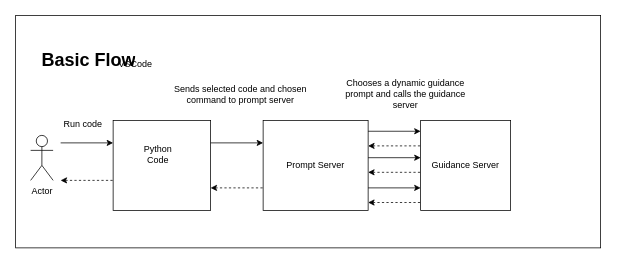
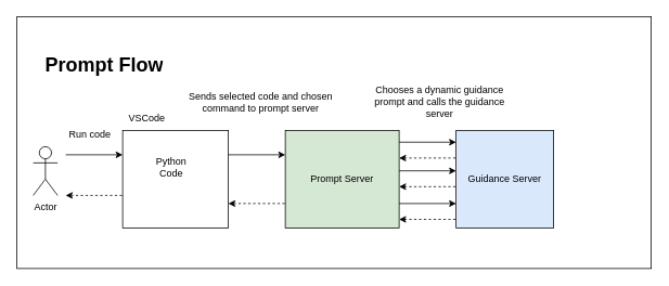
  <mxCell id="0" />
  <mxCell id="1" parent="0" />
  <mxCell id="2" value="" style="rounded=0;whiteSpace=wrap;html=1;" vertex="1" parent="1"><mxGeometry x="20" y="20" width="780" height="310" as="geometry" /></mxCell>
  <mxCell id="3" value="" style="rounded=0;whiteSpace=wrap;html=1;" vertex="1" parent="1"><mxGeometry x="150" y="160" width="130" height="120" as="geometry" /></mxCell>
  <mxCell id="4" value="Python Code" style="text;html=1;strokeColor=none;fillColor=none;align=center;verticalAlign=middle;whiteSpace=wrap;rounded=0;" vertex="1" parent="1"><mxGeometry x="180" y="190" width="60" height="30" as="geometry" /></mxCell>
- <mxCell id="5" value="VSCode" style="text;html=1;strokeColor=none;fillColor=none;align=center;verticalAlign=middle;whiteSpace=wrap;rounded=0;" vertex="1" parent="1"><mxGeometry x="150" y="70" width="60" height="30" as="geometry" /></mxCell>
+ <mxCell id="5" value="VSCode" style="text;html=1;strokeColor=none;fillColor=none;align=center;verticalAlign=middle;whiteSpace=wrap;rounded=0;" vertex="1" parent="1"><mxGeometry x="150" y="130" width="60" height="30" as="geometry" /></mxCell>
  <mxCell id="6" value="Actor" style="shape=umlActor;verticalLabelPosition=bottom;verticalAlign=top;html=1;outlineConnect=0;" vertex="1" parent="1"><mxGeometry x="40" y="180" width="30" height="60" as="geometry" /></mxCell>
- <mxCell id="7" value="Prompt Server" style="rounded=0;whiteSpace=wrap;html=1;" vertex="1" parent="1"><mxGeometry x="350" y="160" width="140" height="120" as="geometry" /></mxCell>
- <mxCell id="8" value="Guidance Server" style="whiteSpace=wrap;html=1;aspect=fixed;" vertex="1" parent="1"><mxGeometry x="560" y="160" width="120" height="120" as="geometry" /></mxCell>
+ <mxCell id="7" value="Prompt Server" style="rounded=0;whiteSpace=wrap;html=1;fillColor=#d5e8d4;" vertex="1" parent="1"><mxGeometry x="350" y="160" width="140" height="120" as="geometry" /></mxCell>
+ <mxCell id="8" value="Guidance Server" style="whiteSpace=wrap;html=1;aspect=fixed;fillColor=#dae8fc;" vertex="1" parent="1"><mxGeometry x="560" y="160" width="120" height="120" as="geometry" /></mxCell>
  <mxCell id="9" value="" style="endArrow=classic;html=1;rounded=0;entryX=0;entryY=0.25;entryDx=0;entryDy=0;exitX=1;exitY=0.25;exitDx=0;exitDy=0;" edge="1" parent="1" source="3" target="7"><mxGeometry width="50" height="50" relative="1" as="geometry"><mxPoint x="100" y="200" as="sourcePoint" /><mxPoint x="160" y="200" as="targetPoint" /></mxGeometry></mxCell>
  <mxCell id="10" value="" style="endArrow=classic;html=1;rounded=0;entryX=0;entryY=0.25;entryDx=0;entryDy=0;exitX=1;exitY=0.25;exitDx=0;exitDy=0;" edge="1" parent="1"><mxGeometry width="50" height="50" relative="1" as="geometry"><mxPoint x="490" y="174.5" as="sourcePoint" /><mxPoint x="560" y="174.5" as="targetPoint" /></mxGeometry></mxCell>
  <mxCell id="11" value="" style="endArrow=none;html=1;rounded=0;entryX=0;entryY=0.25;entryDx=0;entryDy=0;exitX=1;exitY=0.25;exitDx=0;exitDy=0;startArrow=classic;startFill=1;endFill=0;dashed=1;" edge="1" parent="1"><mxGeometry width="50" height="50" relative="1" as="geometry"><mxPoint x="490" y="194" as="sourcePoint" /><mxPoint x="560" y="194" as="targetPoint" /></mxGeometry></mxCell>
  <mxCell id="12" value="" style="endArrow=classic;html=1;rounded=0;entryX=0;entryY=0.25;entryDx=0;entryDy=0;exitX=1;exitY=0.25;exitDx=0;exitDy=0;" edge="1" parent="1"><mxGeometry width="50" height="50" relative="1" as="geometry"><mxPoint x="490" y="209.75" as="sourcePoint" /><mxPoint x="560" y="209.75" as="targetPoint" /></mxGeometry></mxCell>
  <mxCell id="13" value="" style="endArrow=none;html=1;rounded=0;entryX=0;entryY=0.25;entryDx=0;entryDy=0;exitX=1;exitY=0.25;exitDx=0;exitDy=0;startArrow=classic;startFill=1;endFill=0;dashed=1;" edge="1" parent="1"><mxGeometry width="50" height="50" relative="1" as="geometry"><mxPoint x="490" y="229.25" as="sourcePoint" /><mxPoint x="560" y="229.25" as="targetPoint" /></mxGeometry></mxCell>
  <mxCell id="14" value="" style="endArrow=classic;html=1;rounded=0;entryX=0;entryY=0.25;entryDx=0;entryDy=0;exitX=1;exitY=0.25;exitDx=0;exitDy=0;" edge="1" parent="1"><mxGeometry width="50" height="50" relative="1" as="geometry"><mxPoint x="490" y="250" as="sourcePoint" /><mxPoint x="560" y="250" as="targetPoint" /></mxGeometry></mxCell>
  <mxCell id="15" value="" style="endArrow=none;html=1;rounded=0;entryX=0;entryY=0.25;entryDx=0;entryDy=0;exitX=1;exitY=0.25;exitDx=0;exitDy=0;startArrow=classic;startFill=1;endFill=0;dashed=1;" edge="1" parent="1"><mxGeometry width="50" height="50" relative="1" as="geometry"><mxPoint x="490" y="269.5" as="sourcePoint" /><mxPoint x="560" y="269.5" as="targetPoint" /></mxGeometry></mxCell>
  <mxCell id="16" value="" style="endArrow=none;html=1;rounded=0;entryX=0;entryY=0.25;entryDx=0;entryDy=0;exitX=1;exitY=0.25;exitDx=0;exitDy=0;startArrow=classic;startFill=1;endFill=0;dashed=1;" edge="1" parent="1"><mxGeometry width="50" height="50" relative="1" as="geometry"><mxPoint x="280" y="250" as="sourcePoint" /><mxPoint x="350" y="250" as="targetPoint" /></mxGeometry></mxCell>
- <mxCell id="17" value="&lt;h1&gt;Basic Flow&lt;br&gt;&lt;/h1&gt;" style="text;html=1;strokeColor=none;fillColor=none;spacing=5;spacingTop=-20;whiteSpace=wrap;overflow=hidden;rounded=0;" vertex="1" parent="1"><mxGeometry x="50" y="60" width="190" height="120" as="geometry" /></mxCell>
+ <mxCell id="17" value="&lt;h1&gt;Prompt Flow&lt;br&gt;&lt;/h1&gt;" style="text;html=1;strokeColor=none;fillColor=none;spacing=5;spacingTop=-20;whiteSpace=wrap;overflow=hidden;rounded=0;" vertex="1" parent="1"><mxGeometry x="50" y="60" width="190" height="120" as="geometry" /></mxCell>
  <mxCell id="18" value="Run code" style="text;html=1;strokeColor=none;fillColor=none;align=center;verticalAlign=middle;whiteSpace=wrap;rounded=0;" vertex="1" parent="1"><mxGeometry x="80" y="150" width="60" height="30" as="geometry" /></mxCell>
  <mxCell id="19" value="" style="endArrow=none;html=1;rounded=0;entryX=0;entryY=0.25;entryDx=0;entryDy=0;exitX=1;exitY=0.25;exitDx=0;exitDy=0;startArrow=classic;startFill=1;endFill=0;dashed=1;" edge="1" parent="1"><mxGeometry width="50" height="50" relative="1" as="geometry"><mxPoint x="80" y="240" as="sourcePoint" /><mxPoint x="150" y="240" as="targetPoint" /></mxGeometry></mxCell>
  <mxCell id="20" value="" style="endArrow=classic;html=1;rounded=0;entryX=0;entryY=0.25;entryDx=0;entryDy=0;exitX=1;exitY=0.25;exitDx=0;exitDy=0;" edge="1" parent="1"><mxGeometry width="50" height="50" relative="1" as="geometry"><mxPoint x="80" y="190" as="sourcePoint" /><mxPoint x="150" y="190" as="targetPoint" /></mxGeometry></mxCell>
  <mxCell id="21" value="Sends selected code and chosen command to prompt server" style="text;html=1;strokeColor=none;fillColor=none;align=center;verticalAlign=middle;whiteSpace=wrap;rounded=0;" vertex="1" parent="1"><mxGeometry x="230" y="90" width="180" height="70" as="geometry" /></mxCell>
  <mxCell id="22" value="Chooses a dynamic guidance prompt and calls the guidance server" style="text;html=1;strokeColor=none;fillColor=none;align=center;verticalAlign=middle;whiteSpace=wrap;rounded=0;" vertex="1" parent="1"><mxGeometry x="450" y="90" width="180" height="70" as="geometry" /></mxCell>
